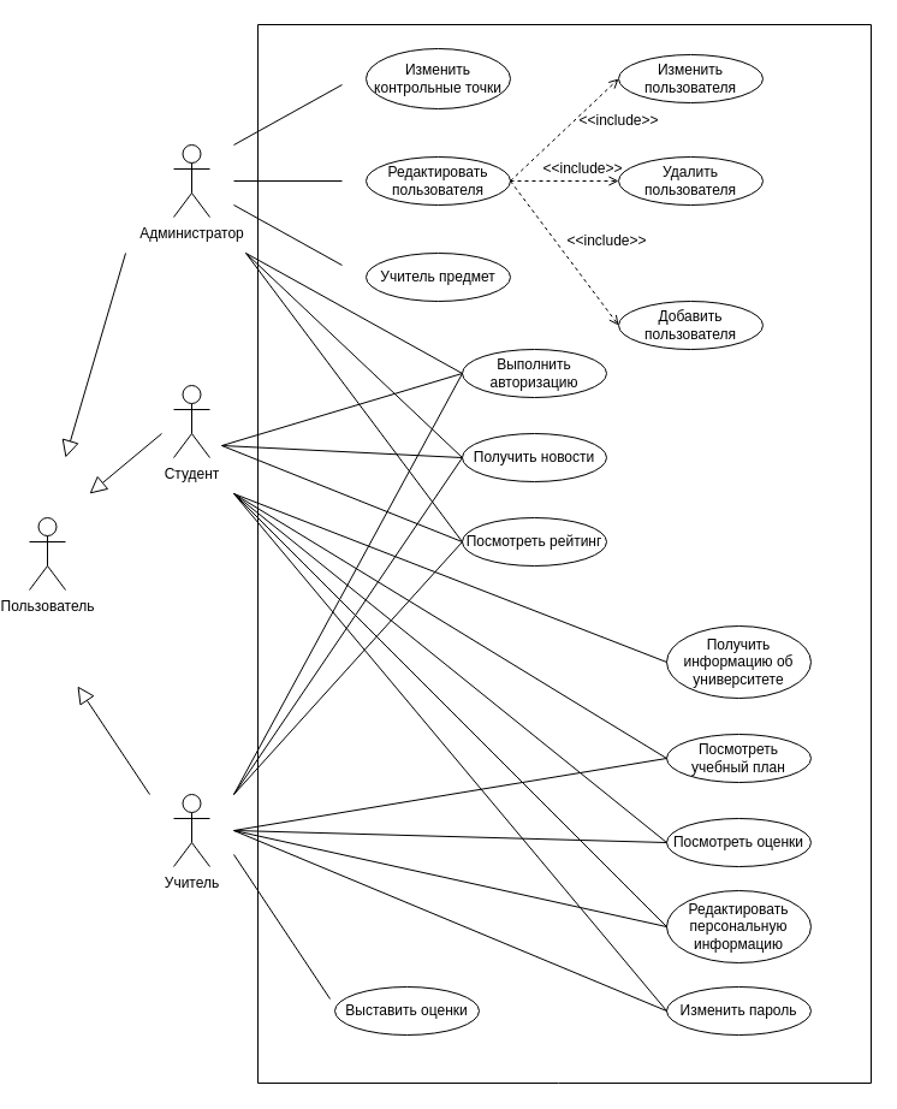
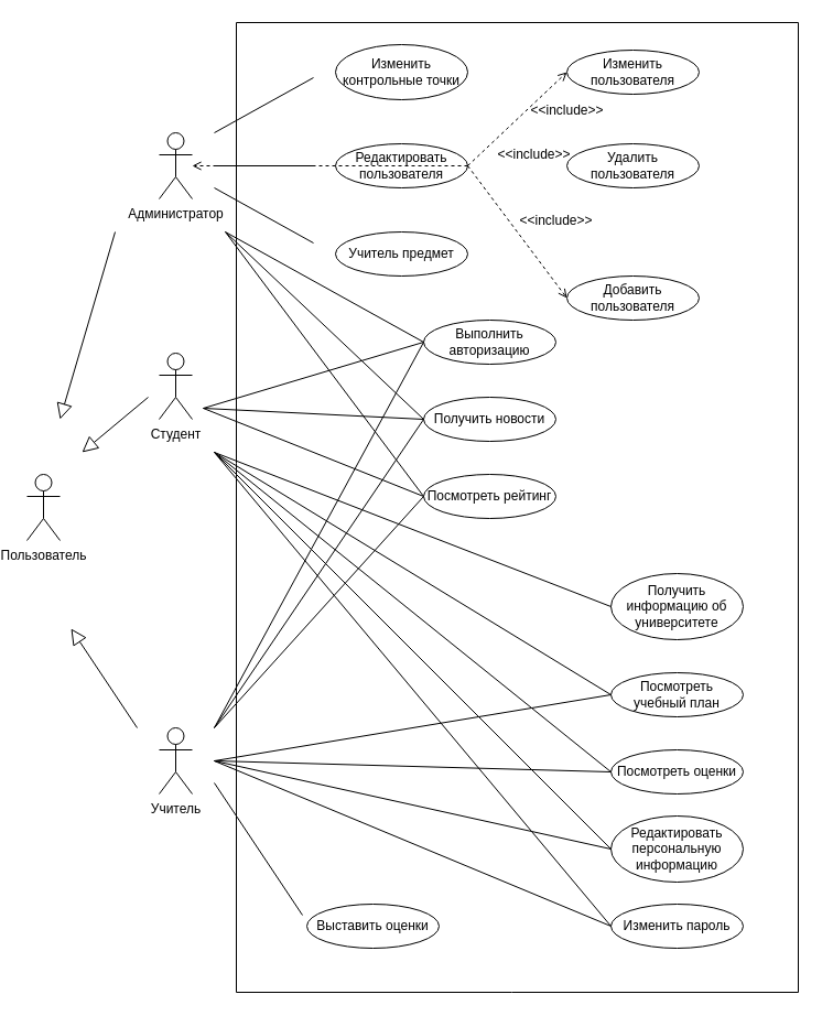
  <mxCell id="0" />
  <mxCell id="1" parent="0" />
  <mxCell id="2" value="Пользователь" style="shape=umlActor;verticalLabelPosition=bottom;verticalAlign=top;html=1;outlineConnect=0;" vertex="1" parent="1"><mxGeometry x="20" y="430" width="30" height="60" as="geometry" /></mxCell>
  <mxCell id="3" value="Учитель" style="shape=umlActor;verticalLabelPosition=bottom;verticalAlign=top;html=1;outlineConnect=0;" vertex="1" parent="1"><mxGeometry x="140" y="660" width="30" height="60" as="geometry" /></mxCell>
  <mxCell id="4" value="Администратор" style="shape=umlActor;verticalLabelPosition=bottom;verticalAlign=top;html=1;outlineConnect=0;" vertex="1" parent="1"><mxGeometry x="140" y="120" width="30" height="60" as="geometry" /></mxCell>
  <mxCell id="5" value="Студент" style="shape=umlActor;verticalLabelPosition=bottom;verticalAlign=top;html=1;outlineConnect=0;" vertex="1" parent="1"><mxGeometry x="140" y="320" width="30" height="60" as="geometry" /></mxCell>
  <mxCell id="6" value="Получить новости" style="ellipse;whiteSpace=wrap;html=1;" vertex="1" parent="1"><mxGeometry x="380" y="360" width="120" height="40" as="geometry" /></mxCell>
  <mxCell id="7" value="Посмотреть рейтинг" style="ellipse;whiteSpace=wrap;html=1;" vertex="1" parent="1"><mxGeometry x="380" y="430" width="120" height="40" as="geometry" /></mxCell>
  <mxCell id="8" value="Выполнить авторизацию" style="ellipse;whiteSpace=wrap;html=1;" vertex="1" parent="1"><mxGeometry x="380" y="290" width="120" height="40" as="geometry" /></mxCell>
  <mxCell id="9" value="Выставить оценки" style="ellipse;whiteSpace=wrap;html=1;" vertex="1" parent="1"><mxGeometry x="274" y="820" width="120" height="40" as="geometry" /></mxCell>
  <mxCell id="10" value="Изменить пользователя" style="ellipse;whiteSpace=wrap;html=1;" vertex="1" parent="1"><mxGeometry x="510" y="45" width="120" height="40" as="geometry" /></mxCell>
  <mxCell id="11" value="Посмотреть &lt;br&gt;учебный план" style="ellipse;whiteSpace=wrap;html=1;" vertex="1" parent="1"><mxGeometry x="550" y="610" width="120" height="40" as="geometry" /></mxCell>
  <mxCell id="12" value="Редактировать персональную информацию" style="ellipse;whiteSpace=wrap;html=1;" vertex="1" parent="1"><mxGeometry x="550" y="740" width="120" height="60" as="geometry" /></mxCell>
  <mxCell id="13" value="Изменить пароль" style="ellipse;whiteSpace=wrap;html=1;" vertex="1" parent="1"><mxGeometry x="550" y="820" width="120" height="40" as="geometry" /></mxCell>
  <mxCell id="14" value="Посмотреть оценки" style="ellipse;whiteSpace=wrap;html=1;" vertex="1" parent="1"><mxGeometry x="550" y="680" width="120" height="40" as="geometry" /></mxCell>
  <mxCell id="15" value="Редактировать пользователя" style="ellipse;whiteSpace=wrap;html=1;" vertex="1" parent="1"><mxGeometry x="300" y="130" width="120" height="40" as="geometry" /></mxCell>
  <mxCell id="16" value="Удалить пользователя" style="ellipse;whiteSpace=wrap;html=1;" vertex="1" parent="1"><mxGeometry x="510" y="130" width="120" height="40" as="geometry" /></mxCell>
  <mxCell id="17" value="Учитель предмет" style="ellipse;whiteSpace=wrap;html=1;" vertex="1" parent="1"><mxGeometry x="300" y="210" width="120" height="40" as="geometry" /></mxCell>
  <mxCell id="18" value="Изменить контрольные точки" style="ellipse;whiteSpace=wrap;html=1;" vertex="1" parent="1"><mxGeometry x="300" y="40" width="120" height="50" as="geometry" /></mxCell>
  <mxCell id="19" value="" style="endArrow=none;html=1;rounded=0;" edge="1" parent="1"><mxGeometry width="50" height="50" relative="1" as="geometry"><mxPoint x="210" y="900" as="sourcePoint" /><mxPoint x="210" as="targetPoint" y="20" /><Array as="points"><mxPoint x="210" y="420" /></Array></mxGeometry></mxCell>
  <mxCell id="20" value="" style="endArrow=none;html=1;rounded=0;" edge="1" parent="1"><mxGeometry width="50" height="50" relative="1" as="geometry"><mxPoint x="210" y="900" as="sourcePoint" /><mxPoint x="720" y="900" as="targetPoint" /><Array as="points"><mxPoint x="460" y="900" /></Array></mxGeometry></mxCell>
  <mxCell id="21" value="" style="endArrow=none;html=1;rounded=0;" edge="1" parent="1"><mxGeometry width="50" height="50" relative="1" as="geometry"><mxPoint x="720" y="900" as="sourcePoint" /><mxPoint x="720" as="targetPoint" y="20" /></mxGeometry></mxCell>
  <mxCell id="22" value="" style="endArrow=none;html=1;rounded=0;" edge="1" parent="1"><mxGeometry width="50" height="50" relative="1" as="geometry"><mxPoint x="210" as="sourcePoint" y="20" /><mxPoint x="720" as="targetPoint" y="20" /></mxGeometry></mxCell>
  <mxCell id="23" value="" style="endArrow=none;html=1;rounded=0;" edge="1" parent="1"><mxGeometry width="50" height="50" relative="1" as="geometry"><mxPoint x="190" y="120" as="sourcePoint" /><mxPoint x="280" y="70" as="targetPoint" /></mxGeometry></mxCell>
  <mxCell id="24" value="" style="endArrow=none;html=1;rounded=0;" edge="1" parent="1"><mxGeometry width="50" height="50" relative="1" as="geometry"><mxPoint x="190" y="150" as="sourcePoint" /><mxPoint x="280" y="150" as="targetPoint" /></mxGeometry></mxCell>
  <mxCell id="25" value="" style="endArrow=none;html=1;rounded=0;" edge="1" parent="1"><mxGeometry width="50" height="50" relative="1" as="geometry"><mxPoint x="190" y="170" as="sourcePoint" /><mxPoint x="280" y="220" as="targetPoint" /></mxGeometry></mxCell>
  <mxCell id="26" value="Добавить пользователя" style="ellipse;whiteSpace=wrap;html=1;" vertex="1" parent="1"><mxGeometry x="510" y="250" width="120" height="40" as="geometry" /></mxCell>
  <mxCell id="27" value="" style="endArrow=open;dashed=1;html=1;rounded=0;exitX=1;exitY=0.5;exitDx=0;exitDy=0;entryX=0;entryY=0.5;entryDx=0;entryDy=0;" edge="1" parent="1" source="15" target="10"><mxGeometry width="50" height="50" relative="1" as="geometry"><mxPoint x="470" y="360" as="sourcePoint" /><mxPoint x="510" y="50" as="targetPoint" /></mxGeometry></mxCell>
- <mxCell id="28" value="" style="endArrow=open;dashed=1;html=1;rounded=0;exitX=1;exitY=0.5;exitDx=0;exitDy=0;entryX=0;entryY=0.5;entryDx=0;entryDy=0;" edge="1" parent="1" source="15" target="16"><mxGeometry width="50" height="50" relative="1" as="geometry"><mxPoint x="430" y="160" as="sourcePoint" /><mxPoint x="520" y="60" as="targetPoint" /></mxGeometry></mxCell>
+ <mxCell id="28" value="" style="endArrow=open;dashed=1;html=1;rounded=0;exitX=1;exitY=0.5;exitDx=0;exitDy=0;" edge="1" parent="1" source="15" target="4"><mxGeometry width="50" height="50" relative="1" as="geometry"><mxPoint x="430" y="160" as="sourcePoint" /><mxPoint x="520" y="60" as="targetPoint" /></mxGeometry></mxCell>
  <mxCell id="29" value="" style="endArrow=open;dashed=1;html=1;rounded=0;exitX=1;exitY=0.5;exitDx=0;exitDy=0;entryX=0;entryY=0.5;entryDx=0;entryDy=0;" edge="1" parent="1" source="15" target="26"><mxGeometry width="50" height="50" relative="1" as="geometry"><mxPoint x="430" y="160" as="sourcePoint" /><mxPoint x="520" y="160" as="targetPoint" /></mxGeometry></mxCell>
  <mxCell id="30" value="" style="endArrow=block;endFill=0;endSize=12;html=1;rounded=0;" edge="1" parent="1"><mxGeometry width="160" relative="1" as="geometry"><mxPoint x="120" y="660" as="sourcePoint" /><mxPoint x="60" y="570" as="targetPoint" /></mxGeometry></mxCell>
  <mxCell id="31" value="" style="endArrow=block;endFill=0;endSize=12;html=1;rounded=0;" edge="1" parent="1"><mxGeometry width="160" relative="1" as="geometry"><mxPoint x="130" y="360" as="sourcePoint" /><mxPoint x="70" y="410" as="targetPoint" /></mxGeometry></mxCell>
  <mxCell id="32" value="" style="endArrow=block;endFill=0;endSize=12;html=1;rounded=0;" edge="1" parent="1"><mxGeometry width="160" relative="1" as="geometry"><mxPoint x="100" y="210" as="sourcePoint" /><mxPoint x="50" y="380" as="targetPoint" /></mxGeometry></mxCell>
  <mxCell id="33" value="" style="endArrow=none;html=1;rounded=0;" edge="1" parent="1"><mxGeometry width="50" height="50" relative="1" as="geometry"><mxPoint x="190" y="710" as="sourcePoint" /><mxPoint x="270" y="830" as="targetPoint" /></mxGeometry></mxCell>
  <mxCell id="34" value="" style="endArrow=none;html=1;rounded=0;entryX=0;entryY=0.5;entryDx=0;entryDy=0;" edge="1" parent="1" target="6"><mxGeometry width="50" height="50" relative="1" as="geometry"><mxPoint x="200" y="210" as="sourcePoint" /><mxPoint x="360" y="360" as="targetPoint" /></mxGeometry></mxCell>
  <mxCell id="35" value="" style="endArrow=none;html=1;rounded=0;entryX=0;entryY=0.5;entryDx=0;entryDy=0;" edge="1" parent="1" target="7"><mxGeometry width="50" height="50" relative="1" as="geometry"><mxPoint x="200" y="210" as="sourcePoint" /><mxPoint x="360" y="430" as="targetPoint" /></mxGeometry></mxCell>
  <mxCell id="36" value="" style="endArrow=none;html=1;rounded=0;" edge="1" parent="1"><mxGeometry width="50" height="50" relative="1" as="geometry"><mxPoint x="180" y="370" as="sourcePoint" /><mxPoint x="380" y="310" as="targetPoint" /></mxGeometry></mxCell>
  <mxCell id="37" value="" style="endArrow=none;html=1;rounded=0;" edge="1" parent="1"><mxGeometry width="50" height="50" relative="1" as="geometry"><mxPoint x="180" y="370" as="sourcePoint" /><mxPoint x="380" y="450" as="targetPoint" /></mxGeometry></mxCell>
  <mxCell id="38" value="" style="endArrow=none;html=1;rounded=0;" edge="1" parent="1"><mxGeometry width="50" height="50" relative="1" as="geometry"><mxPoint x="180" y="370" as="sourcePoint" /><mxPoint x="380" y="380" as="targetPoint" /></mxGeometry></mxCell>
  <mxCell id="39" value="" style="endArrow=none;html=1;rounded=0;entryX=0;entryY=0.5;entryDx=0;entryDy=0;" edge="1" parent="1" target="11"><mxGeometry width="50" height="50" relative="1" as="geometry"><mxPoint x="190" y="410" as="sourcePoint" /><mxPoint x="480" y="550" as="targetPoint" /></mxGeometry></mxCell>
  <mxCell id="40" value="" style="endArrow=none;html=1;rounded=0;" edge="1" parent="1"><mxGeometry width="50" height="50" relative="1" as="geometry"><mxPoint x="190" y="660" as="sourcePoint" /><mxPoint x="380" y="450" as="targetPoint" /></mxGeometry></mxCell>
  <mxCell id="41" value="" style="endArrow=none;html=1;rounded=0;" edge="1" parent="1"><mxGeometry width="50" height="50" relative="1" as="geometry"><mxPoint x="190" y="660" as="sourcePoint" /><mxPoint x="380" y="380" as="targetPoint" /></mxGeometry></mxCell>
  <mxCell id="42" value="" style="endArrow=none;html=1;rounded=0;entryX=0;entryY=0.5;entryDx=0;entryDy=0;" edge="1" parent="1" target="8"><mxGeometry width="50" height="50" relative="1" as="geometry"><mxPoint x="190" y="660" as="sourcePoint" /><mxPoint x="370" y="320" as="targetPoint" /></mxGeometry></mxCell>
  <mxCell id="43" value="" style="endArrow=none;html=1;rounded=0;entryX=0;entryY=0.5;entryDx=0;entryDy=0;" edge="1" parent="1" target="8"><mxGeometry width="50" height="50" relative="1" as="geometry"><mxPoint x="200" y="210" as="sourcePoint" /><mxPoint x="360" y="300" as="targetPoint" /></mxGeometry></mxCell>
  <mxCell id="44" value="" style="endArrow=none;html=1;rounded=0;entryX=0;entryY=0.5;entryDx=0;entryDy=0;" edge="1" parent="1" target="14"><mxGeometry width="50" height="50" relative="1" as="geometry"><mxPoint x="190" y="410" as="sourcePoint" /><mxPoint x="490" y="560" as="targetPoint" /></mxGeometry></mxCell>
  <mxCell id="45" value="" style="endArrow=none;html=1;rounded=0;entryX=0;entryY=0.5;entryDx=0;entryDy=0;" edge="1" parent="1" target="12"><mxGeometry width="50" height="50" relative="1" as="geometry"><mxPoint x="190" y="410" as="sourcePoint" /><mxPoint x="500" y="630" as="targetPoint" /></mxGeometry></mxCell>
  <mxCell id="46" value="" style="endArrow=none;html=1;rounded=0;entryX=0;entryY=0.5;entryDx=0;entryDy=0;" edge="1" parent="1" target="12"><mxGeometry width="50" height="50" relative="1" as="geometry"><mxPoint x="190" y="410" as="sourcePoint" /><mxPoint x="500" y="700" as="targetPoint" /></mxGeometry></mxCell>
  <mxCell id="47" value="" style="endArrow=none;html=1;rounded=0;entryX=0;entryY=0.5;entryDx=0;entryDy=0;" edge="1" parent="1" target="13"><mxGeometry width="50" height="50" relative="1" as="geometry"><mxPoint x="190" y="410" as="sourcePoint" /><mxPoint x="500" y="700" as="targetPoint" /></mxGeometry></mxCell>
  <mxCell id="48" value="" style="endArrow=none;html=1;rounded=0;entryX=0;entryY=0.5;entryDx=0;entryDy=0;" edge="1" parent="1" target="11"><mxGeometry width="50" height="50" relative="1" as="geometry"><mxPoint x="190" y="690" as="sourcePoint" /><mxPoint x="480" y="550" as="targetPoint" /></mxGeometry></mxCell>
  <mxCell id="49" value="" style="endArrow=none;html=1;rounded=0;entryX=0;entryY=0.5;entryDx=0;entryDy=0;" edge="1" parent="1" target="14"><mxGeometry width="50" height="50" relative="1" as="geometry"><mxPoint x="190" y="690" as="sourcePoint" /><mxPoint x="490" y="560" as="targetPoint" /></mxGeometry></mxCell>
  <mxCell id="50" value="" style="endArrow=none;html=1;rounded=0;entryX=0;entryY=0.5;entryDx=0;entryDy=0;" edge="1" parent="1" target="12"><mxGeometry width="50" height="50" relative="1" as="geometry"><mxPoint x="190" y="690" as="sourcePoint" /><mxPoint x="500" y="630" as="targetPoint" /></mxGeometry></mxCell>
  <mxCell id="51" value="" style="endArrow=none;html=1;rounded=0;entryX=0;entryY=0.5;entryDx=0;entryDy=0;" edge="1" parent="1" target="13"><mxGeometry width="50" height="50" relative="1" as="geometry"><mxPoint x="190" y="690" as="sourcePoint" /><mxPoint x="500" y="700" as="targetPoint" /></mxGeometry></mxCell>
  <mxCell id="52" value="&amp;lt;&amp;lt;include&amp;gt;&amp;gt;" style="text;html=1;align=center;verticalAlign=middle;resizable=0;points=[];autosize=1;strokeColor=none;fillColor=none;" vertex="1" parent="1"><mxGeometry x="460" y="190" width="80" height="20" as="geometry" /></mxCell>
  <mxCell id="53" value="&amp;lt;&amp;lt;include&amp;gt;&amp;gt;" style="text;html=1;align=center;verticalAlign=middle;resizable=0;points=[];autosize=1;strokeColor=none;fillColor=none;" vertex="1" parent="1"><mxGeometry x="440" y="130" width="80" height="20" as="geometry" /></mxCell>
  <mxCell id="54" value="&amp;lt;&amp;lt;include&amp;gt;&amp;gt;" style="text;html=1;align=center;verticalAlign=middle;resizable=0;points=[];autosize=1;strokeColor=none;fillColor=none;" vertex="1" parent="1"><mxGeometry x="470" y="90" width="80" height="20" as="geometry" /></mxCell>
  <mxCell id="55" value="Получить информацию об университете" style="ellipse;whiteSpace=wrap;html=1;" vertex="1" parent="1"><mxGeometry x="550" y="520" width="120" height="60" as="geometry" /></mxCell>
  <mxCell id="56" value="" style="endArrow=none;html=1;rounded=0;entryX=0;entryY=0.5;entryDx=0;entryDy=0;" edge="1" parent="1" target="55"><mxGeometry width="50" height="50" relative="1" as="geometry"><mxPoint x="190" y="410" as="sourcePoint" /><mxPoint x="520" y="500" as="targetPoint" /></mxGeometry></mxCell>
